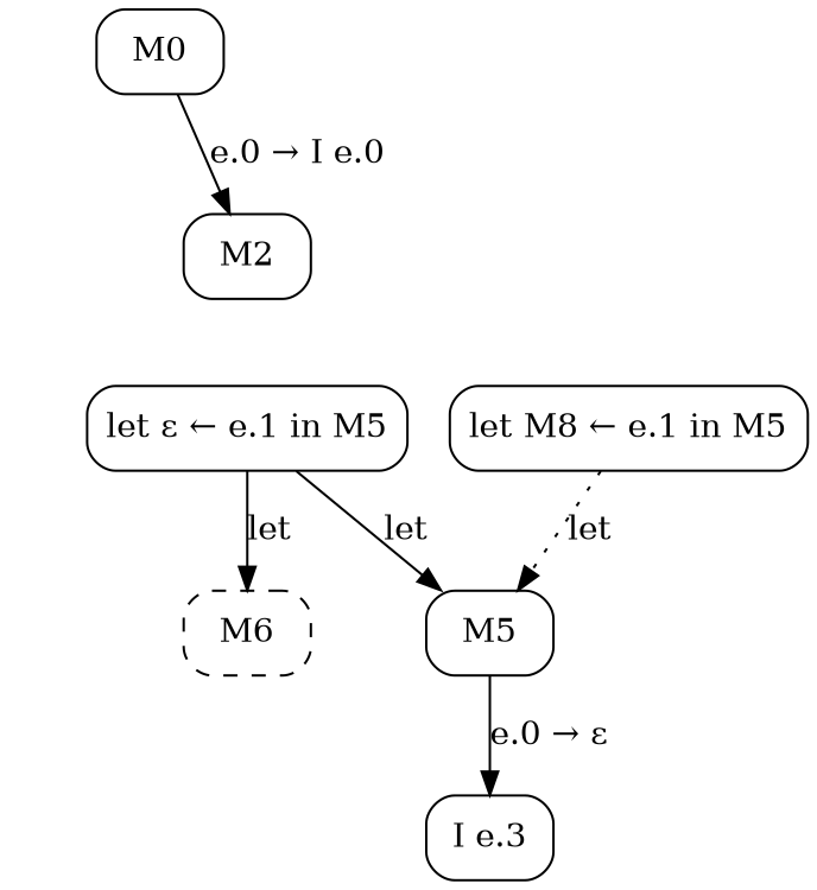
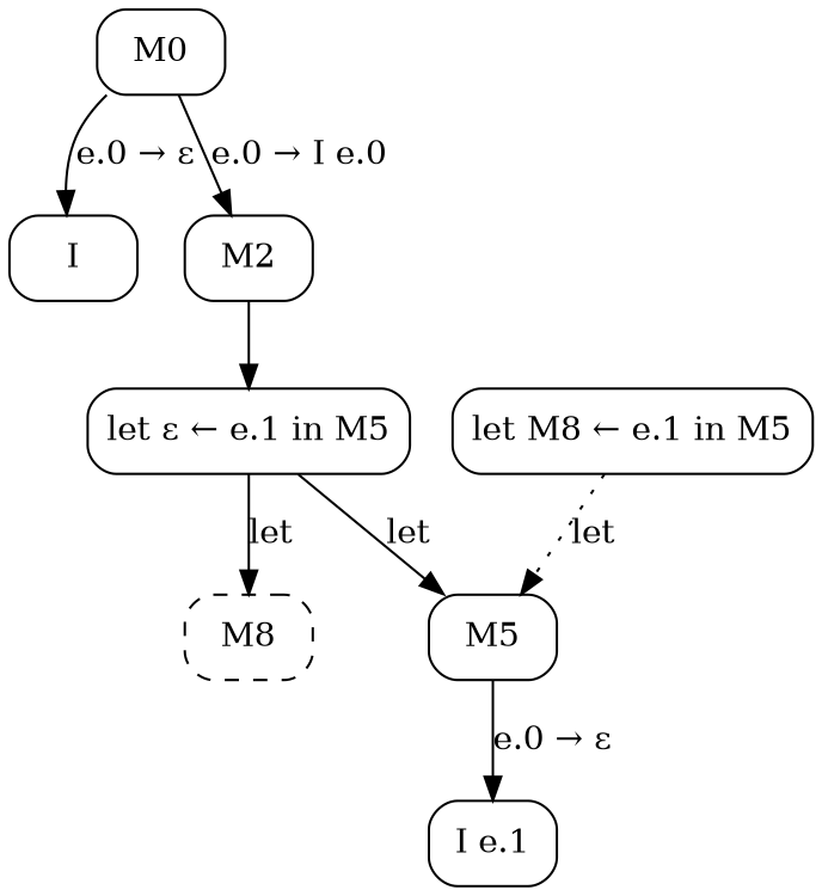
  digraph {
    node [shape=box style=rounded]
+   n1 [label=I]
    M0
    M2
    n4 [label="let ε ← e.1 in M5"]
    M5
-   M8 [style="rounded,dashed" label=M6]
-   n7 [label="I e.3"]
+   M8 [style="rounded,dashed"]
+   n7 [label="I e.1"]
    n8 [label="let M8 ← e.1 in M5"]
+   M0 -> n1 [label="e.0 → ε"]
    M0 -> M2 [label="e.0 → I e.0"]
+   M2 -> n4
    n4 -> M5 [label=let]
    n4 -> M8 [label=let]
    M5 -> n7 [label="e.0 → ε"]
    n8 -> M5 [label=let style=dotted]
  }
